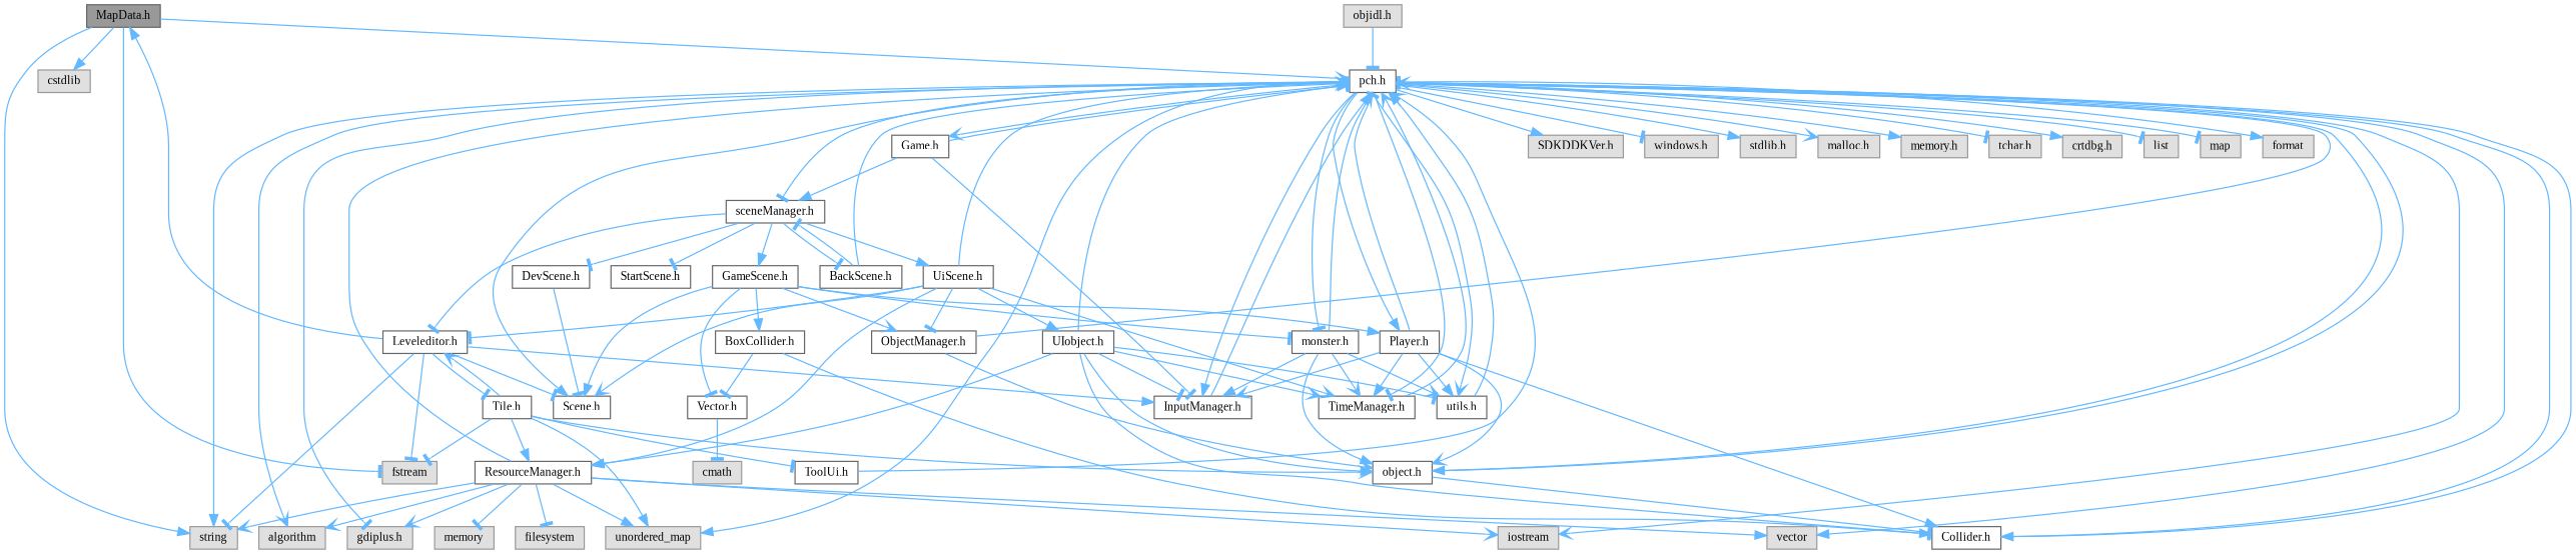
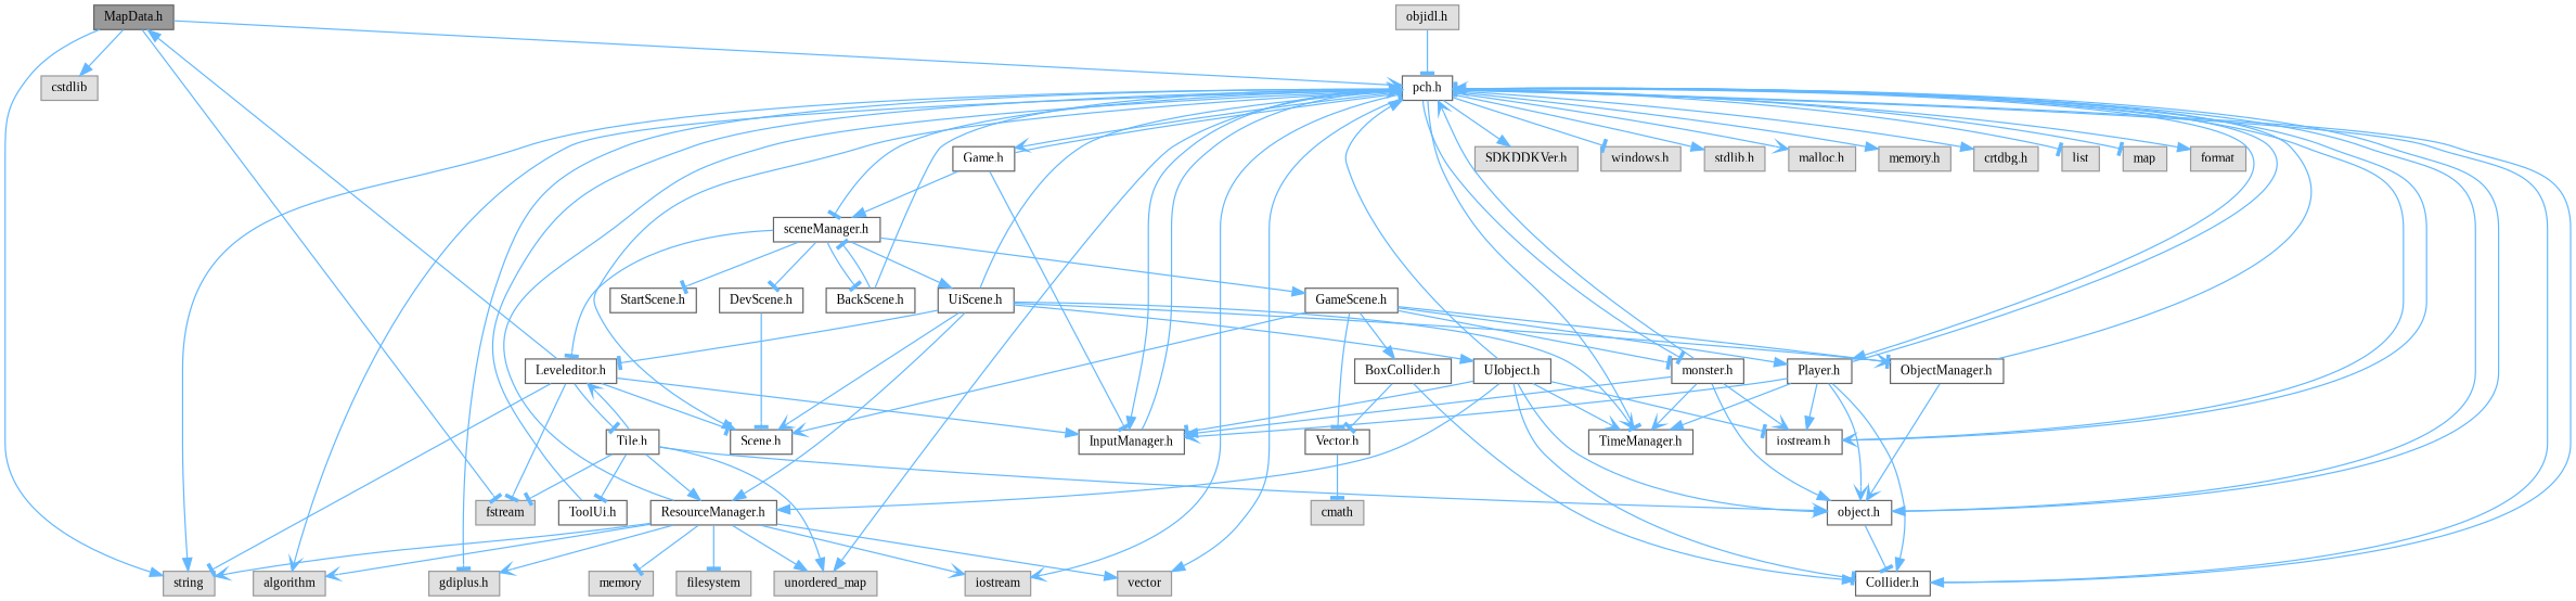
  digraph {
    fontname="Liberation Serif"
    node [color=grey40 fillcolor=white fontname="Liberation Serif" fontsize=10 shape=box style=filled]
    edge [arrowhead=tee color=steelblue1 fontname="Liberation Serif" fontsize=10 labelfontname=Helvetica labelfontsize=10 style=solid]
    n1 [color=gray40 fillcolor=grey60 fontcolor=black height=0.2 label="MapData.h" width=0.4]
    n2 [height=0.2 label="pch.h" width=0.4]
    n3 [color=grey60 fillcolor="#E0E0E0" height=0.2 label=string width=0.4]
    n4 [color=grey60 fillcolor="#E0E0E0" height=0.2 label=fstream width=0.4]
    n5 [color=grey60 fillcolor="#E0E0E0" height=0.2 label=cstdlib width=0.4]
    n6 [color=grey60 fillcolor="#E0E0E0" height=0.2 label="SDKDDKVer.h" width=0.4]
    n7 [color=grey60 fillcolor="#E0E0E0" height=0.2 label="windows.h" width=0.4]
    n8 [color=grey60 fillcolor="#E0E0E0" height=0.2 label="stdlib.h" width=0.4]
    n9 [color=grey60 fillcolor="#E0E0E0" height=0.2 label="malloc.h" width=0.4]
    n10 [color=grey60 fillcolor="#E0E0E0" height=0.2 label="memory.h" width=0.4]
-   n11 [color=grey60 fillcolor="#E0E0E0" height=0.2 label="tchar.h" width=0.4]
    n12 [color=grey60 fillcolor="#E0E0E0" height=0.2 label="crtdbg.h" width=0.4]
    n13 [color=grey60 fillcolor="#E0E0E0" height=0.2 label=iostream width=0.4]
    n14 [color=grey60 fillcolor="#E0E0E0" height=0.2 label=vector width=0.4]
    n15 [color=grey60 fillcolor="#E0E0E0" height=0.2 label=list width=0.4]
    n16 [color=grey60 fillcolor="#E0E0E0" height=0.2 label=map width=0.4]
    n17 [color=grey60 fillcolor="#E0E0E0" height=0.2 label=unordered_map width=0.4]
    n18 [color=grey60 fillcolor="#E0E0E0" height=0.2 label=algorithm width=0.4]
    n19 [color=grey60 fillcolor="#E0E0E0" height=0.2 label=format width=0.4]
    n20 [color=grey60 fillcolor="#E0E0E0" height=0.2 label="gdiplus.h" width=0.4]
    n21 [height=0.2 label="sceneManager.h" width=0.4]
    n22 [height=0.2 label="Scene.h" width=0.4]
    n23 [height=0.2 label="object.h" width=0.4]
    n24 [height=0.2 label="Collider.h" width=0.4]
    n25 [height=0.2 label="Player.h" width=0.4]
    n26 [height=0.2 label="InputManager.h" width=0.4]
    n27 [height=0.2 label="TimeManager.h" width=0.4]
-   n28 [height=0.2 label="utils.h" width=0.4]
+   n28 [height=0.2 label="iostream.h" width=0.4]
    n29 [height=0.2 label="monster.h" width=0.4]
    n30 [height=0.2 label="Game.h" width=0.4]
    n31 [color=grey60 fillcolor="#E0E0E0" height=0.2 label="objidl.h" width=0.4]
    n32 [height=0.2 label="DevScene.h" width=0.4]
    n33 [height=0.2 label="GameScene.h" width=0.4]
    n34 [height=0.2 label="Leveleditor.h" width=0.4]
    n35 [height=0.2 label="StartScene.h" width=0.4]
    n36 [height=0.2 label="UiScene.h" width=0.4]
    n37 [height=0.2 label="BackScene.h" width=0.4]
    n38 [height=0.2 label="Vector.h" width=0.4]
    n39 [height=0.2 label="ObjectManager.h" width=0.4]
    n40 [height=0.2 label="BoxCollider.h" width=0.4]
    n41 [height=0.2 label="Tile.h" width=0.4]
    n42 [height=0.2 label="ResourceManager.h" width=0.4]
    n43 [height=0.2 label="UIobject.h" width=0.4]
    n44 [color=grey60 fillcolor="#E0E0E0" height=0.2 label=cmath width=0.4]
    n45 [height=0.2 label="ToolUi.h" width=0.4]
    n46 [color=grey60 fillcolor="#E0E0E0" height=0.2 label=filesystem width=0.4]
    n47 [color=grey60 fillcolor="#E0E0E0" height=0.2 label=memory width=0.4]
    n1 -> n2 [arrowhead=vee]
    n1 -> n3 [arrowhead=normal]
    n1 -> n4
    n1 -> n5 [arrowhead=normal]
    n2 -> n3 [arrowhead=normal]
    n2 -> n6 [arrowhead=normal]
    n2 -> n7
    n2 -> n8 [arrowhead=normal]
    n2 -> n9 [arrowhead=vee]
    n2 -> n10 [arrowhead=normal]
-   n2 -> n11
    n2 -> n12 [arrowhead=normal]
    n2 -> n13 [arrowhead=vee]
    n2 -> n14 [arrowhead=normal]
    n2 -> n15
    n2 -> n16
    n2 -> n17 [arrowhead=normal]
    n2 -> n18 [arrowhead=vee]
    n2 -> n19 [arrowhead=normal]
    n2 -> n20
    n2 -> n21
    n2 -> n22 [arrowhead=normal]
    n2 -> n23 [arrowhead=normal]
    n2 -> n24 [arrowhead=normal]
    n2 -> n25 [arrowhead=normal]
    n2 -> n26 [arrowhead=normal]
    n2 -> n27
    n2 -> n28 [arrowhead=vee]
    n2 -> n29
    n2 -> n30 [arrowhead=vee]
    n21 -> n32
    n21 -> n33 [arrowhead=normal]
    n21 -> n34
    n21 -> n35
    n21 -> n36 [arrowhead=normal]
    n21 -> n37
    n23 -> n2
    n23 -> n24
    n24 -> n2
    n25 -> n2
    n25 -> n23 [arrowhead=vee]
    n25 -> n24 [arrowhead=normal]
    n25 -> n26 [arrowhead=vee]
    n25 -> n27 [arrowhead=normal]
    n25 -> n28 [arrowhead=normal]
    n26 -> n2 [arrowhead=normal]
-   n27 -> n2 [arrowhead=vee]
    n28 -> n2 [arrowhead=normal]
    n29 -> n2 [arrowhead=vee]
    n29 -> n23 [arrowhead=normal]
    n29 -> n26 [arrowhead=normal]
    n29 -> n27 [arrowhead=vee]
    n29 -> n28 [arrowhead=vee]
    n30 -> n2
    n30 -> n21 [arrowhead=normal]
    n30 -> n26
    n31 -> n2
    n32 -> n22
-   n33 -> n22 [arrowhead=normal]
+   n33 -> n22 [arrowhead=vee]
    n33 -> n25 [arrowhead=normal]
    n33 -> n29
    n33 -> n38
    n33 -> n39 [arrowhead=vee]
    n33 -> n40 [arrowhead=normal]
    n34 -> n1 [arrowhead=normal]
    n34 -> n3
    n34 -> n4
    n34 -> n22
    n34 -> n26 [arrowhead=normal]
    n34 -> n41
    n36 -> n2
    n36 -> n22 [arrowhead=vee]
    n36 -> n27 [arrowhead=vee]
    n36 -> n34
    n36 -> n39
    n36 -> n42 [arrowhead=normal]
    n36 -> n43 [arrowhead=normal]
    n37 -> n2 [arrowhead=vee]
    n37 -> n21
    n38 -> n44
    n39 -> n2 [arrowhead=vee]
    n39 -> n23 [arrowhead=vee]
    n40 -> n24 [arrowhead=normal]
    n40 -> n38
    n41 -> n4
    n41 -> n17 [arrowhead=normal]
    n41 -> n23 [arrowhead=vee]
    n41 -> n34 [arrowhead=vee]
    n41 -> n42 [arrowhead=normal]
    n41 -> n45
    n42 -> n2 [arrowhead=vee]
    n42 -> n3 [arrowhead=vee]
    n42 -> n13 [arrowhead=vee]
    n42 -> n14 [arrowhead=normal]
    n42 -> n17 [arrowhead=normal]
    n42 -> n18 [arrowhead=vee]
    n42 -> n20 [arrowhead=vee]
    n42 -> n46
    n42 -> n47
    n43 -> n2 [arrowhead=normal]
    n43 -> n23 [arrowhead=normal]
    n43 -> n24
    n43 -> n26
    n43 -> n27 [arrowhead=vee]
    n43 -> n28
    n43 -> n42 [arrowhead=normal]
    n45 -> n2 [arrowhead=vee]
  }
